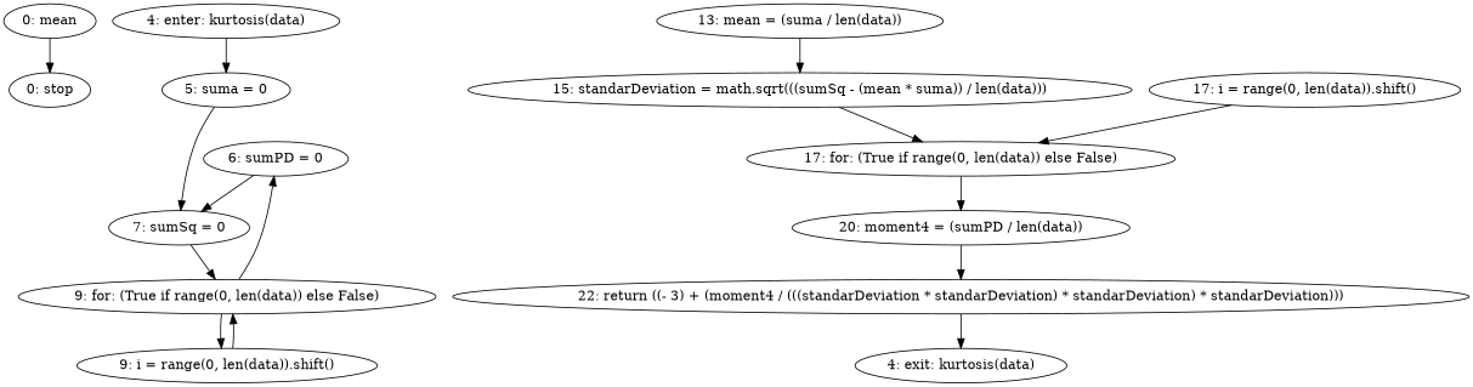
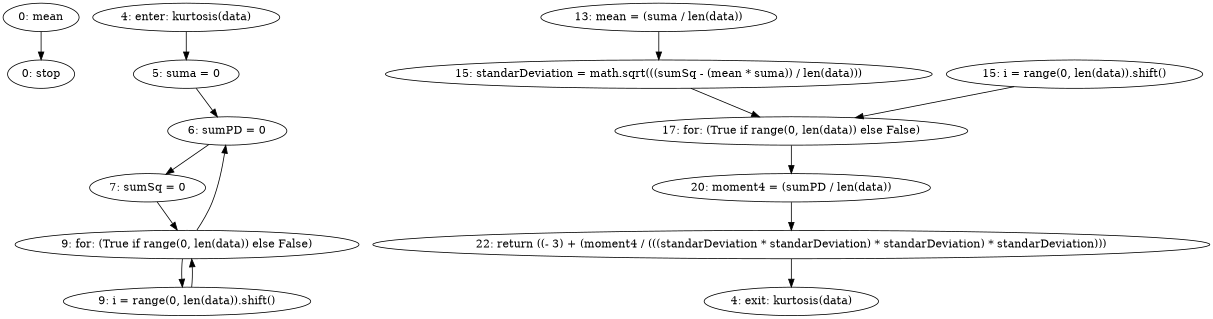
  strict digraph {
    n1 [label="0: mean"]
    n2 [label="0: stop"]
    n3 [label="4: enter: kurtosis(data)"]
    n4 [label="5: suma = 0"]
    n5 [label="6: sumPD = 0"]
    n6 [label="7: sumSq = 0"]
    n7 [label="9: for: (True if range(0, len(data)) else False)"]
    n8 [label="4: exit: kurtosis(data)"]
    n9 [label="22: return ((- 3) + (moment4 / (((standarDeviation * standarDeviation) * standarDeviation) * standarDeviation)))"]
    n10 [label="9: i = range(0, len(data)).shift()"]
    n11 [label="13: mean = (suma / len(data))"]
    n12 [label="15: standarDeviation = math.sqrt(((sumSq - (mean * suma)) / len(data)))"]
    n13 [label="17: for: (True if range(0, len(data)) else False)"]
    n14 [label="20: moment4 = (sumPD / len(data))"]
-   n15 [label="17: i = range(0, len(data)).shift()"]
+   n15 [label="15: i = range(0, len(data)).shift()"]
    n1 -> n2
    n3 -> n4
-   n4 -> n6
+   n4 -> n5
    n5 -> n6
    n6 -> n7
    n7 -> n5
    n7 -> n10
    n9 -> n8
    n10 -> n7
    n11 -> n12
    n12 -> n13
    n13 -> n14
    n14 -> n9
    n15 -> n13
  }
